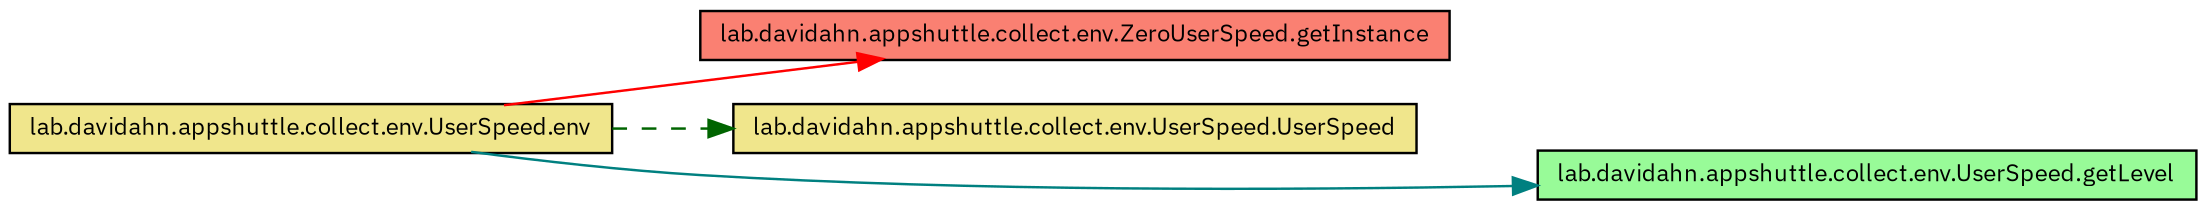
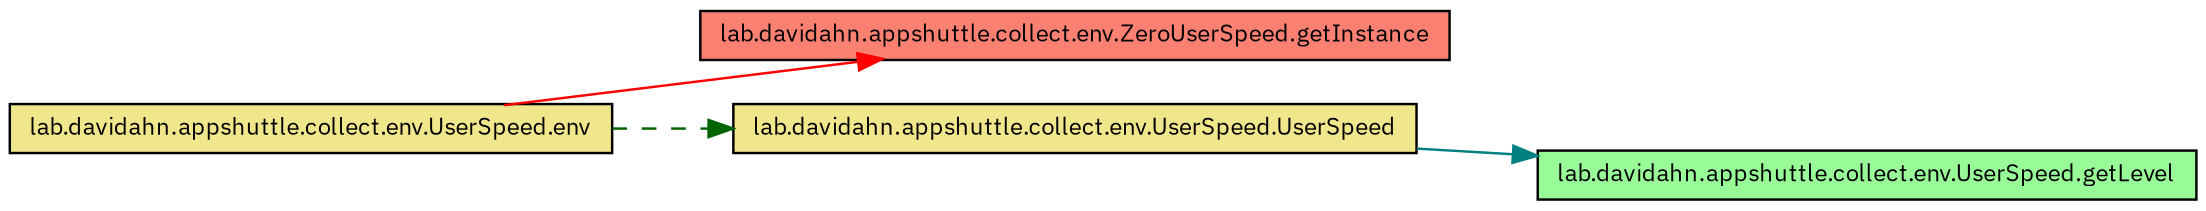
  digraph {
    fontname="IBM Plex Sans"
    rankdir=LR
    node [color=black fillcolor=khaki fontname="IBM Plex Sans" fontsize=10 shape=record style=filled]
    edge [fontname="IBM Plex Sans" fontsize=10 labelfontname=Helvetica labelfontsize=10 style=solid]
    n1 [fontcolor=black height=0.2 label="lab.davidahn.appshuttle.collect.env.UserSpeed.env" width=0.4]
    n2 [fillcolor=salmon height=0.2 label="lab.davidahn.appshuttle.collect.env.ZeroUserSpeed.getInstance" width=0.4]
    n3 [height=0.2 label="lab.davidahn.appshuttle.collect.env.UserSpeed.UserSpeed" width=0.4]
    n4 [fillcolor=palegreen height=0.2 label="lab.davidahn.appshuttle.collect.env.UserSpeed.getLevel" width=0.4]
    n1 -> n2 [color=red]
    n1 -> n3 [color=darkgreen style=dashed]
-   n1 -> n4 [color=teal]
+   n3 -> n4 [color=teal]
  }
